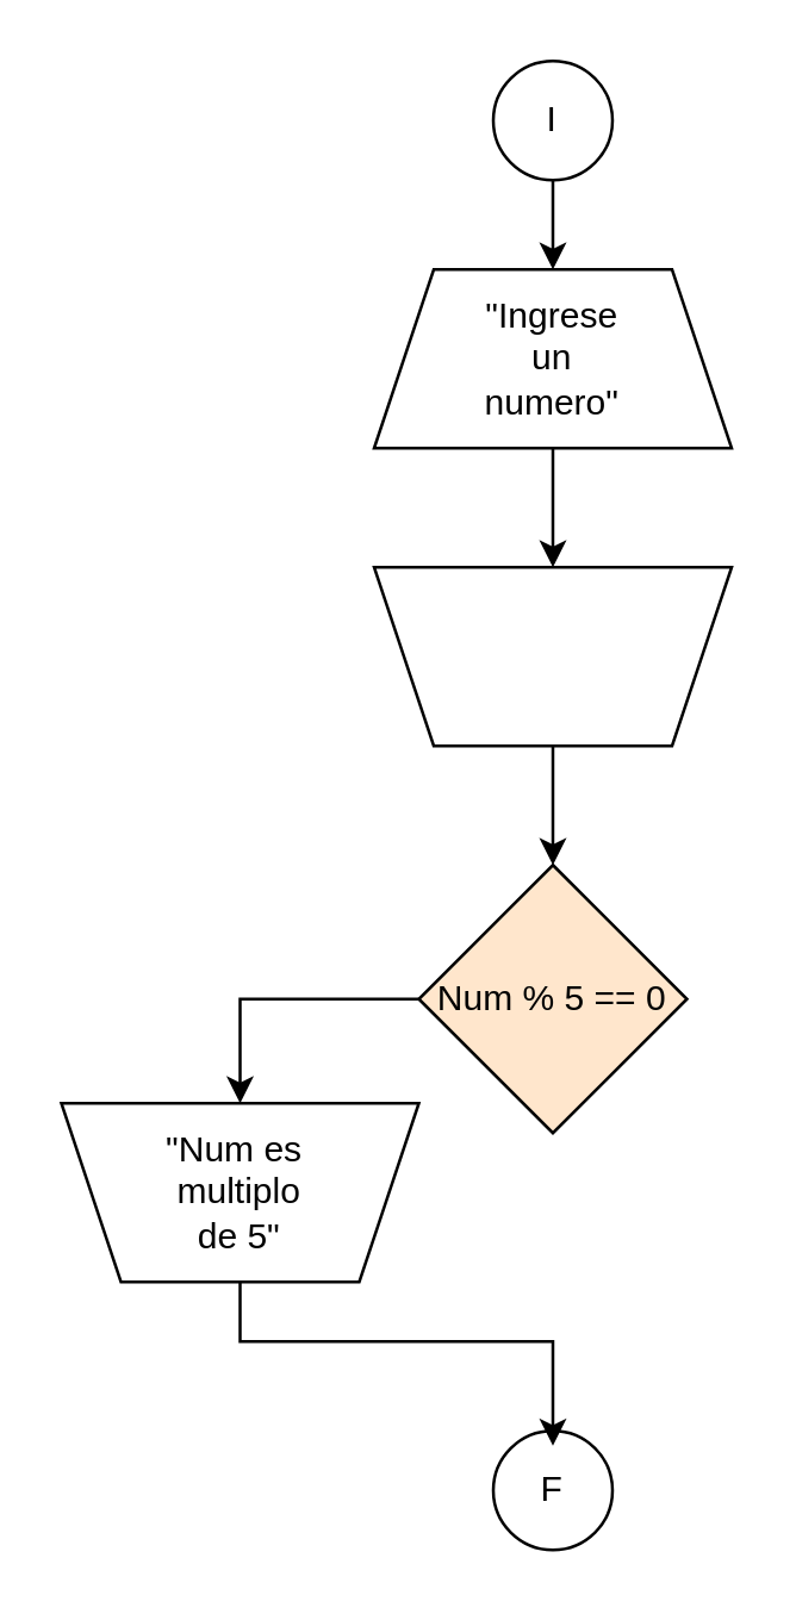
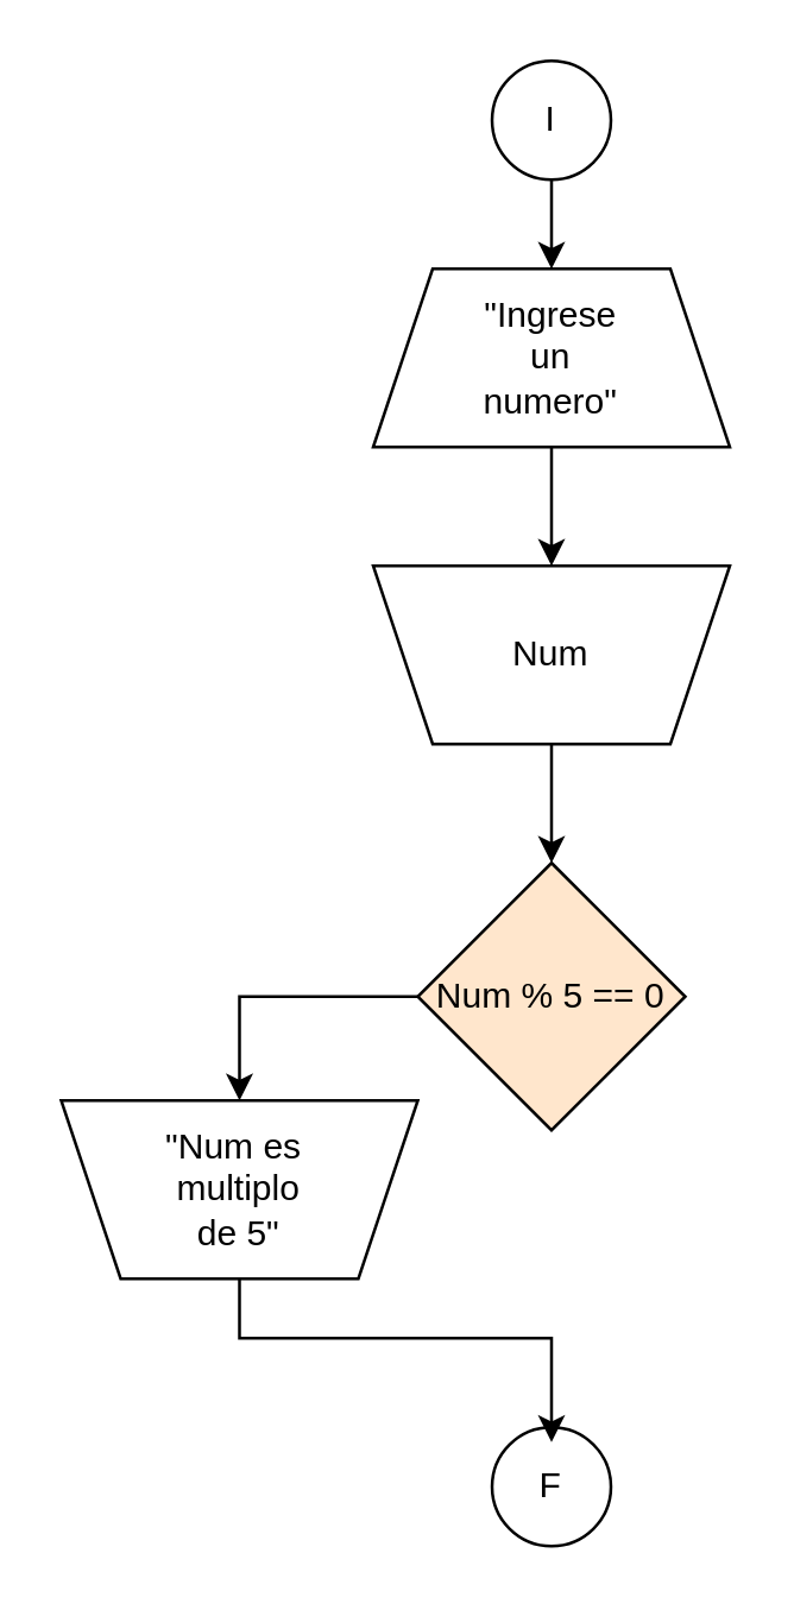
  <mxCell id="0" />
  <mxCell id="1" parent="0" />
  <mxCell id="2" value="" style="ellipse;whiteSpace=wrap;html=1;aspect=fixed;" parent="1" vertex="1"><mxGeometry x="165" y="20" width="40" height="40" as="geometry" /></mxCell>
  <mxCell id="3" value="" style="edgeStyle=orthogonalEdgeStyle;rounded=0;orthogonalLoop=1;jettySize=auto;html=1;exitX=0.5;exitY=1;exitDx=0;exitDy=0;" parent="1" source="2" target="6" edge="1"><mxGeometry relative="1" as="geometry"><mxPoint x="185" y="70" as="sourcePoint" /></mxGeometry></mxCell>
  <mxCell id="4" value="I" style="text;html=1;strokeColor=none;fillColor=none;align=center;verticalAlign=middle;whiteSpace=wrap;rounded=0;" parent="1" vertex="1"><mxGeometry x="155" y="25" width="60" height="30" as="geometry" /></mxCell>
  <mxCell id="5" value="" style="edgeStyle=orthogonalEdgeStyle;rounded=0;orthogonalLoop=1;jettySize=auto;html=1;" parent="1" source="6" target="9" edge="1"><mxGeometry relative="1" as="geometry" /></mxCell>
  <mxCell id="6" value="" style="shape=trapezoid;perimeter=trapezoidPerimeter;whiteSpace=wrap;html=1;fixedSize=1;" parent="1" vertex="1"><mxGeometry x="125" y="90" width="120" height="60" as="geometry" /></mxCell>
  <mxCell id="7" value="&quot;Ingrese un numero&quot;" style="text;html=1;strokeColor=none;fillColor=none;align=center;verticalAlign=middle;whiteSpace=wrap;rounded=0;" parent="1" vertex="1"><mxGeometry x="155" y="105" width="60" height="30" as="geometry" /></mxCell>
  <mxCell id="8" value="" style="edgeStyle=orthogonalEdgeStyle;rounded=0;orthogonalLoop=1;jettySize=auto;html=1;" parent="1" source="9" edge="1"><mxGeometry relative="1" as="geometry"><mxPoint x="185" y="290" as="targetPoint" /></mxGeometry></mxCell>
  <mxCell id="9" value="" style="shape=trapezoid;perimeter=trapezoidPerimeter;whiteSpace=wrap;html=1;fixedSize=1;direction=west;" parent="1" vertex="1"><mxGeometry x="125" y="190" width="120" height="60" as="geometry" /></mxCell>
+ <mxCell id="10" value="Num" style="text;html=1;strokeColor=none;fillColor=none;align=center;verticalAlign=middle;whiteSpace=wrap;rounded=0;" parent="1" vertex="1"><mxGeometry x="155" y="205" width="60" height="30" as="geometry" /></mxCell>
  <mxCell id="11" value="" style="ellipse;whiteSpace=wrap;html=1;aspect=fixed;" parent="1" vertex="1"><mxGeometry x="165" y="480" width="40" height="40" as="geometry" /></mxCell>
  <mxCell id="12" value="F" style="text;html=1;strokeColor=none;fillColor=none;align=center;verticalAlign=middle;whiteSpace=wrap;rounded=0;" parent="1" vertex="1"><mxGeometry x="155" y="485" width="60" height="30" as="geometry" /></mxCell>
  <mxCell id="13" style="edgeStyle=orthogonalEdgeStyle;rounded=0;orthogonalLoop=1;jettySize=auto;html=1;" edge="1" parent="1" source="14" target="16"><mxGeometry relative="1" as="geometry"><Array as="points"><mxPoint x="80" y="335" /></Array></mxGeometry></mxCell>
  <mxCell id="14" value="Num % 5 == 0" style="rhombus;whiteSpace=wrap;html=1;fillColor=#ffe6cc;" vertex="1" parent="1"><mxGeometry x="140" y="290" width="90" height="90" as="geometry" /></mxCell>
  <mxCell id="15" style="edgeStyle=orthogonalEdgeStyle;rounded=0;orthogonalLoop=1;jettySize=auto;html=1;entryX=0.5;entryY=0;entryDx=0;entryDy=0;" edge="1" parent="1" source="16" target="12"><mxGeometry relative="1" as="geometry"><Array as="points"><mxPoint x="80" y="450" /><mxPoint x="185" y="450" /></Array></mxGeometry></mxCell>
  <mxCell id="16" value="" style="shape=trapezoid;perimeter=trapezoidPerimeter;whiteSpace=wrap;html=1;fixedSize=1;direction=west;" vertex="1" parent="1"><mxGeometry x="20" y="370" width="120" height="60" as="geometry" /></mxCell>
  <mxCell id="17" value="&quot;Num es&amp;nbsp; multiplo de 5&quot;" style="text;html=1;strokeColor=none;fillColor=none;align=center;verticalAlign=middle;whiteSpace=wrap;rounded=0;" vertex="1" parent="1"><mxGeometry x="50" y="385" width="60" height="30" as="geometry" /></mxCell>
